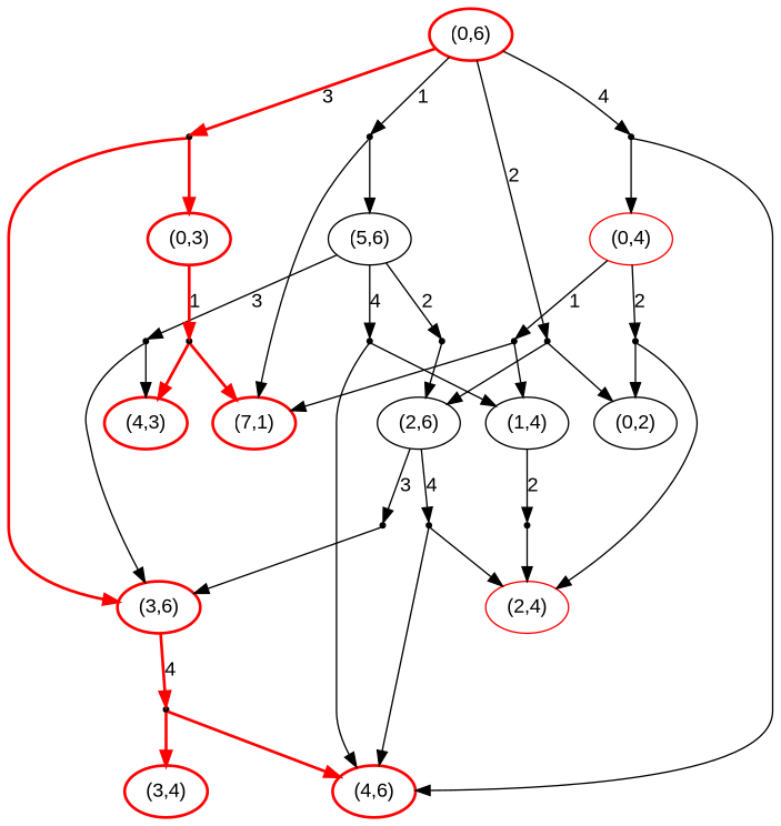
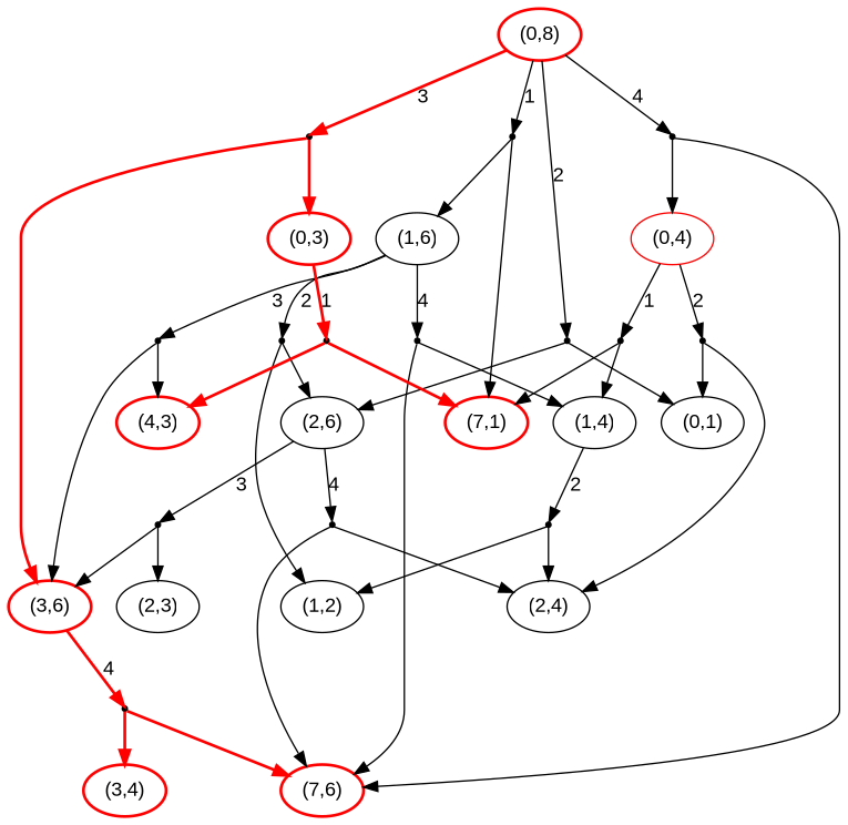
  strict digraph {
    fontname="Liberation Sans"
    node [fontname="Liberation Sans"]
    edge [fontname="Liberation Sans"]
    n1 [color=red label="(3,6)" style=bold]
    2 [shape=point]
    n3 [color=red label="(3,4)" style=bold]
-   n4 [color=red label="(4,6)" style=bold]
+   n4 [color=red label="(7,6)" style=bold]
    n5 [label="(2,6)"]
    6 [shape=point]
    8 [shape=point]
-   n9 [label="(2,4)" color=red]
-   n10 [label="(5,6)"]
+   n8 [label="(2,3)"]
+   n9 [label="(2,4)"]
+   n10 [label="(1,6)"]
    11 [shape=point]
    13 [shape=point]
    17 [shape=point]
+   n14 [label="(1,2)"]
    n15 [color=red label="(4,3)" style=bold]
    n16 [label="(1,4)"]
    16 [shape=point]
-   n18 [color=red label="(0,6)" style=bold]
+   n18 [color=red label="(0,8)" style=bold]
    19 [shape=point]
    21 [shape=point]
    25 [shape=point]
    29 [shape=point]
    n23 [color=red label="(7,1)" style=bold]
-   n24 [label="(0,2)"]
+   n24 [label="(0,1)"]
    n25 [color=red label="(0,3)" style=bold]
    n26 [color=red label="(0,4)"]
    24 [shape=point]
    27 [shape=point]
    28 [shape=point]
    n1 -> 2 [color=red label=4 style=bold]
    2 -> n3 [color=red style=bold]
    2 -> n4 [color=red style=bold]
    n5 -> 6 [label=3]
    n5 -> 8 [label=4]
    6 -> n1
+   6 -> n8
    8 -> n4
    8 -> n9
    n10 -> 11 [label=2]
    n10 -> 13 [label=3]
    n10 -> 17 [label=4]
    11 -> n5
+   11 -> n14
    13 -> n1
    13 -> n15
    17 -> n4
    17 -> n16
    n16 -> 16 [label=2]
    16 -> n9
+   16 -> n14
    n18 -> 19 [label=1]
    n18 -> 21 [label=2]
    n18 -> 25 [color=red label=3 style=bold]
    n18 -> 29 [label=4]
    19 -> n10
    19 -> n23
    21 -> n5
    21 -> n24
    25 -> n1 [color=red style=bold]
    25 -> n25 [color=red style=bold]
    29 -> n4
    29 -> n26
    n25 -> 24 [color=red label=1 style=bold]
    n26 -> 27 [label=1]
    n26 -> 28 [label=2]
    24 -> n15 [color=red style=bold]
    24 -> n23 [color=red style=bold]
    27 -> n16
    27 -> n23
    28 -> n9
    28 -> n24
  }
